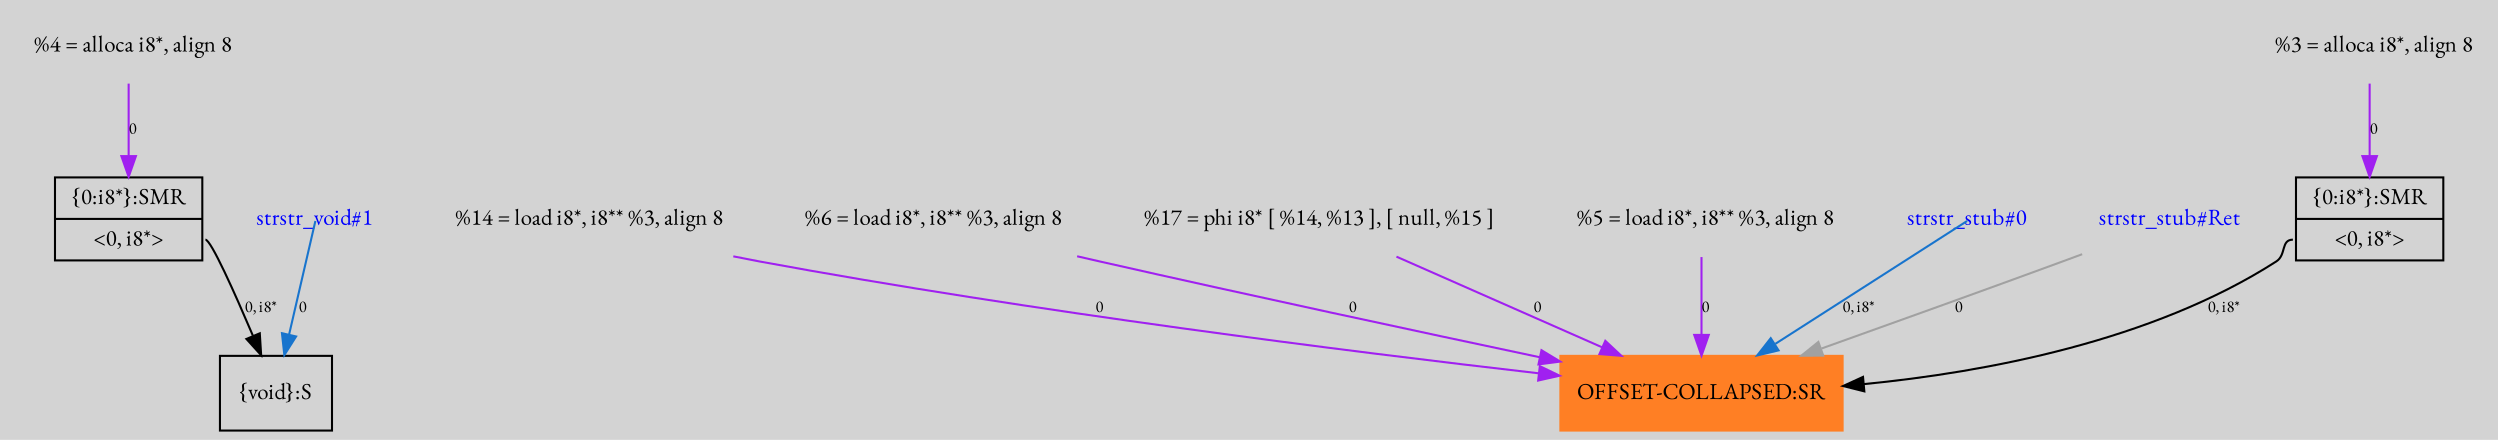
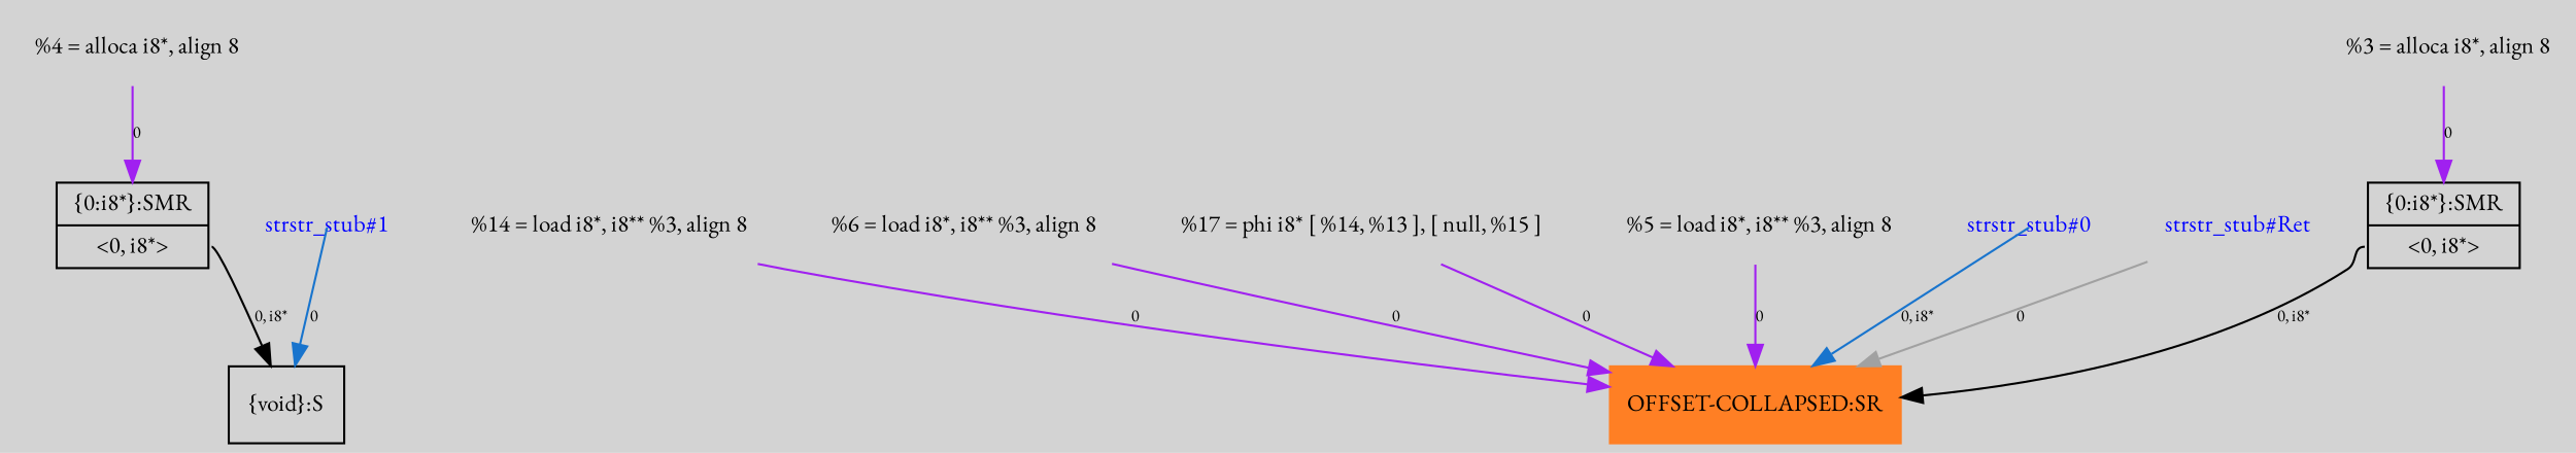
  digraph {
    bgcolor=lightgray
    fontname="EB Garamond"
    node [fontname="EB Garamond" fontsize=11 shape=plaintext]
    edge [arrowtail=tee fontname="EB Garamond" fontsize=8 color=purple]
    n1 [label="{\{void\}:S}" shape=record]
    n2 [label="{\{0:i8*\}:SMR|{<s0>\<0, i8*\>}}" shape=record]
    n3 [color=chocolate1 label="{OFFSET-COLLAPSED:SR}" shape=record style=filled]
    n4 [label="{\{0:i8*\}:SMR|{<s0>\<0, i8*\>}}" shape=record]
    n5 [label="  %14 = load i8*, i8** %3, align 8"]
    n6 [label="  %3 = alloca i8*, align 8"]
    n7 [label="  %6 = load i8*, i8** %3, align 8"]
    n8 [label="  %4 = alloca i8*, align 8"]
    n9 [label="  %17 = phi i8* [ %14, %13 ], [ null, %15 ]"]
    n10 [label="  %5 = load i8*, i8** %3, align 8"]
-   n11 [fontcolor=blue label="strstr_void#1"]
+   n11 [fontcolor=blue label="strstr_stub#1"]
    n12 [fontcolor=blue label="strstr_stub#0"]
    n13 [fontcolor=blue label="strstr_stub#Ret"]
    n2 -> n3 [label="0, i8*" tailport=s0 color=""]
    n4 -> n1 [label="0, i8*" tailport=s0 color=""]
    n5 -> n3 [label=0]
    n6 -> n2 [label=0]
    n7 -> n3 [label=0]
    n8 -> n4 [label=0]
    n9 -> n3 [label=0]
    n10 -> n3 [label=0]
    n11 -> n1 [color=dodgerblue3 label=0 tailclip=false arrowtail=""]
    n12 -> n3 [color=dodgerblue3 label="0, i8*" tailclip=false arrowtail=""]
    n13 -> n3 [color=gray63 label=0]
  }
